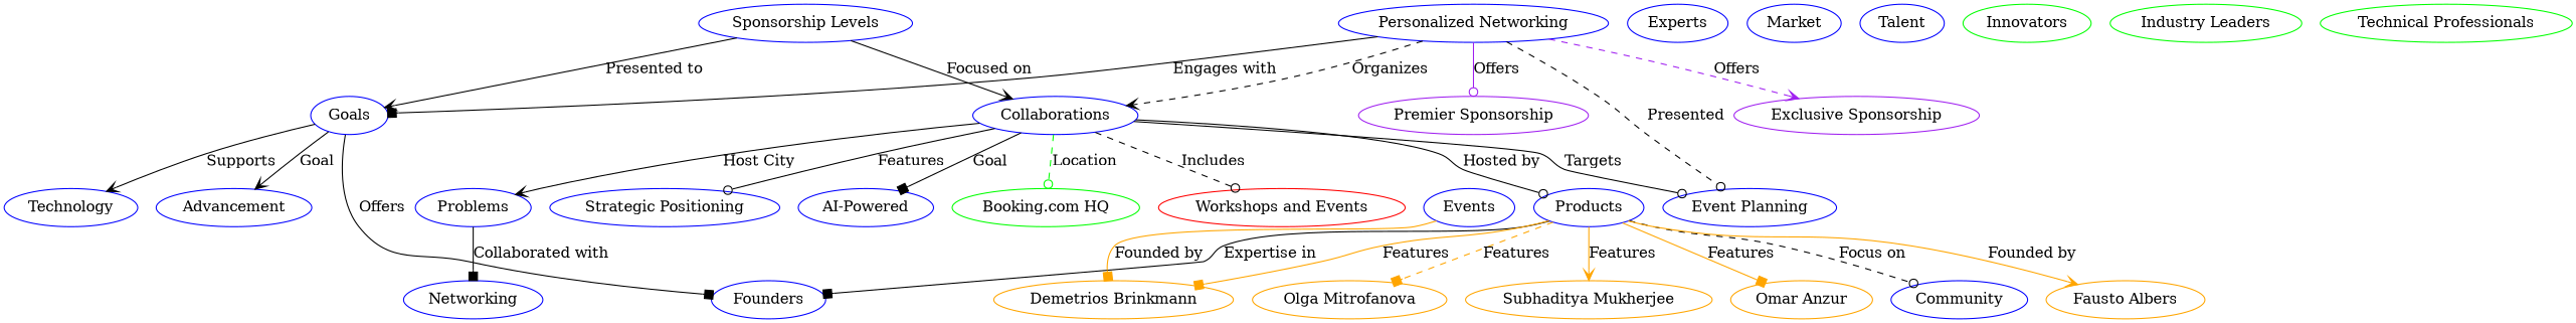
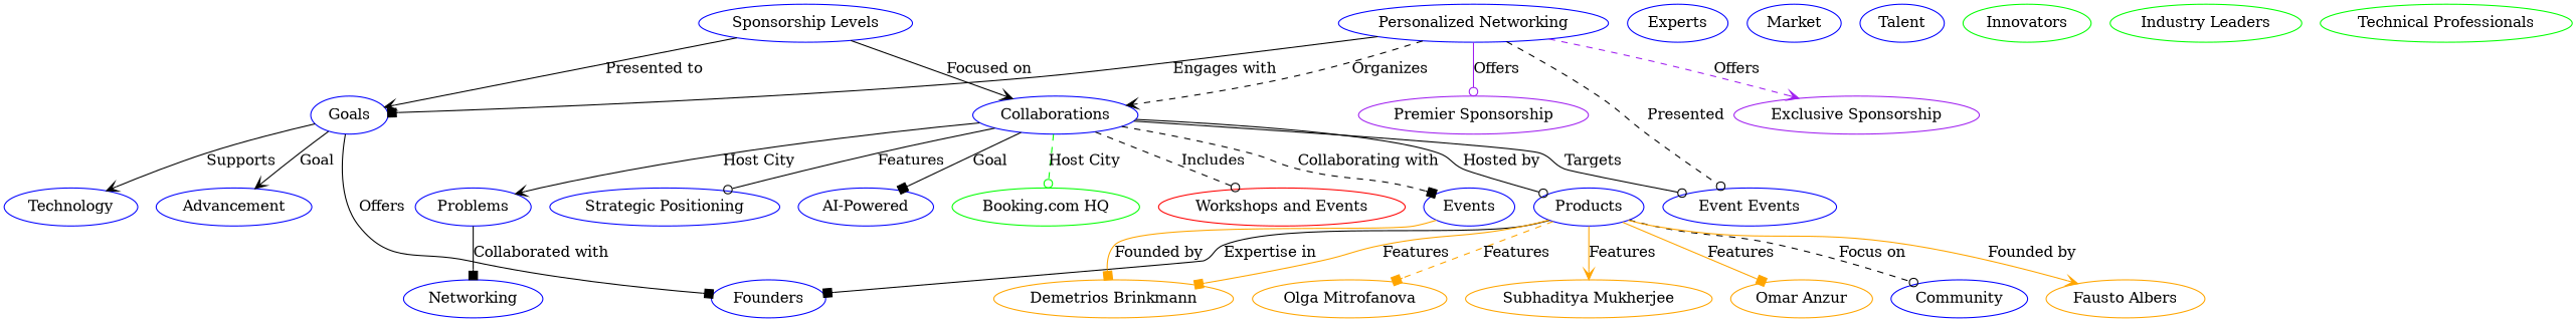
  digraph {
    node [color=blue]
    edge [arrowhead=box color=black style=solid]
    n1 [label=Collaborations]
    n2 [label=Problems]
    n3 [label=Products]
    n4 [label=Events]
    n5 [label="Strategic Positioning"]
    n6 [label="AI-Powered"]
-   n7 [label="Event Planning"]
+   n7 [label="Event Events"]
    n8 [color=green label="Booking.com HQ"]
    n9 [color=red label="Workshops and Events"]
    n10 [label=Networking]
    n11 [label=Founders]
    n12 [label=Community]
    n13 [color=orange label="Fausto Albers"]
    n14 [color=orange label="Olga Mitrofanova"]
    n15 [color=orange label="Demetrios Brinkmann"]
    n16 [color=orange label="Subhaditya Mukherjee"]
    n17 [color=orange label="Omar Anzur"]
    n18 [label=Goals]
    n19 [label=Technology]
    n20 [label=Advancement]
    n21 [label=Experts]
    n22 [label=Market]
    n23 [label=Talent]
    n24 [label="Personalized Networking"]
    n25 [color=purple label="Premier Sponsorship"]
    n26 [color=purple label="Exclusive Sponsorship"]
    n27 [label="Sponsorship Levels"]
    n28 [color=green label=Innovators]
    n29 [color=green label="Industry Leaders"]
    n30 [color=green label="Technical Professionals"]
    n1 -> n2 [arrowhead=vee label="Host City"]
    n1 -> n3 [arrowhead=odot label="Hosted by"]
+   n1 -> n4 [label="Collaborating with" style=dashed]
    n1 -> n5 [arrowhead=odot label=Features]
    n1 -> n6 [label=Goal]
    n1 -> n7 [arrowhead=odot label=Targets]
-   n1 -> n8 [arrowhead=odot color=green label=Location style=dashed]
+   n1 -> n8 [arrowhead=odot color=green label="Host City" style=dashed]
    n1 -> n9 [arrowhead=odot label=Includes style=dashed]
    n2 -> n10 [label="Collaborated with"]
    n3 -> n11 [label="Expertise in"]
    n3 -> n12 [arrowhead=odot label="Focus on" style=dashed]
    n3 -> n13 [arrowhead=vee color=orange label="Founded by"]
    n3 -> n14 [color=orange label=Features style=dashed]
    n3 -> n15 [color=orange label=Features]
    n3 -> n16 [arrowhead=vee color=orange label=Features]
    n3 -> n17 [color=orange label=Features]
    n4 -> n15 [color=orange label="Founded by"]
    n18 -> n11 [label=Offers]
    n18 -> n19 [arrowhead=vee label=Supports]
    n18 -> n20 [arrowhead=vee label=Goal]
    n24 -> n1 [arrowhead=vee label=Organizes style=dashed]
    n24 -> n7 [arrowhead=odot label=Presented style=dashed]
    n24 -> n18 [label="Engages with"]
    n24 -> n25 [arrowhead=odot color=purple label=Offers]
    n24 -> n26 [arrowhead=vee color=purple label=Offers style=dashed]
    n27 -> n1 [arrowhead=vee label="Focused on"]
    n27 -> n18 [arrowhead=vee label="Presented to"]
  }
